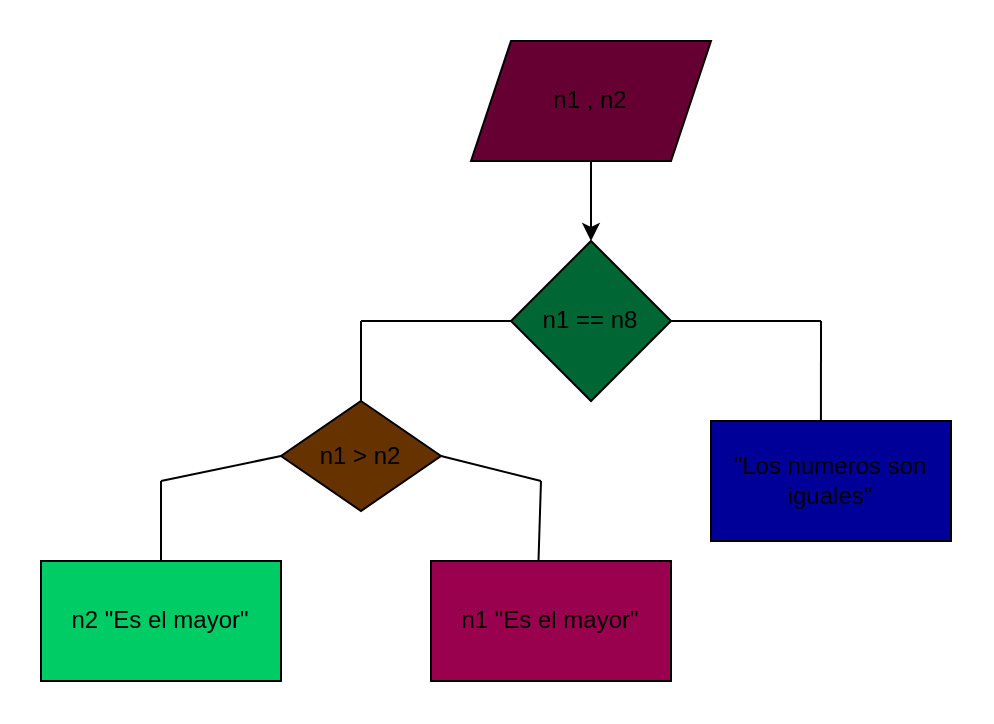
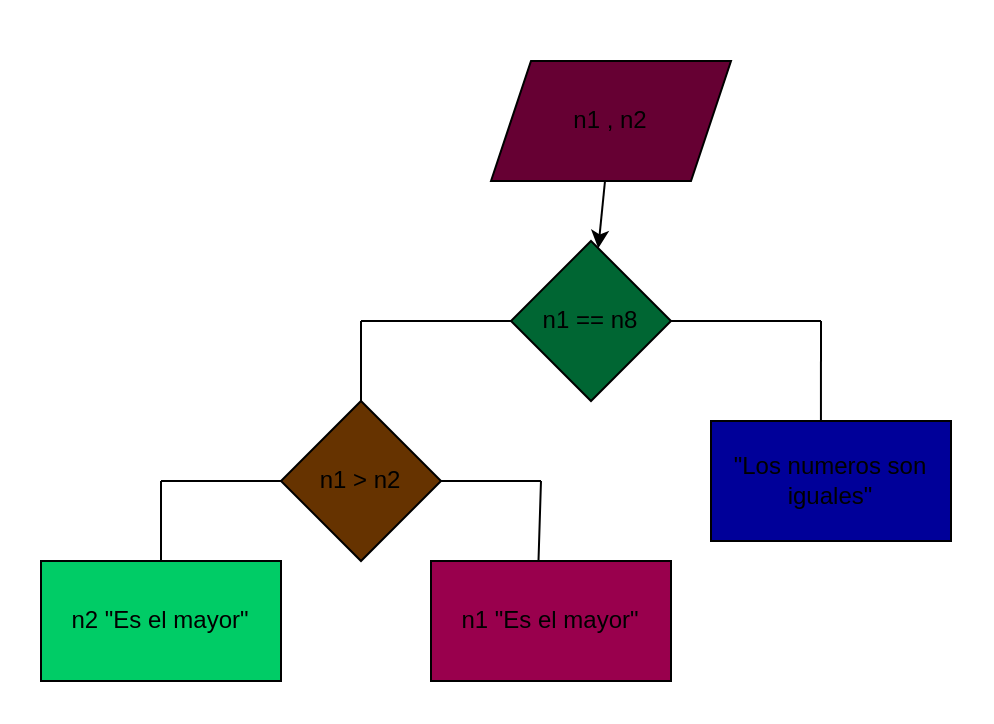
  <mxCell id="0" />
  <mxCell id="1" parent="0" />
  <mxCell id="2" value="" style="edgeStyle=none;html=1;" edge="1" parent="1" source="3" target="4"><mxGeometry relative="1" as="geometry" /></mxCell>
- <mxCell id="3" value="n1 , n2" style="shape=parallelogram;perimeter=parallelogramPerimeter;whiteSpace=wrap;html=1;fixedSize=1;fillColor=#660033;" vertex="1" parent="1"><mxGeometry x="235" y="20" width="120" height="60" as="geometry" /></mxCell>
+ <mxCell id="3" value="n1 , n2" style="shape=parallelogram;perimeter=parallelogramPerimeter;whiteSpace=wrap;html=1;fixedSize=1;fillColor=#660033;" vertex="1" parent="1"><mxGeometry x="245" y="30" width="120" height="60" as="geometry" /></mxCell>
  <mxCell id="4" value="n1 == n8" style="rhombus;whiteSpace=wrap;html=1;fillColor=#006633;" vertex="1" parent="1"><mxGeometry x="255" y="120" width="80" height="80" as="geometry" /></mxCell>
  <mxCell id="5" value="" style="endArrow=none;html=1;exitX=1;exitY=0.5;exitDx=0;exitDy=0;" edge="1" parent="1" source="4"><mxGeometry width="50" height="50" relative="1" as="geometry"><mxPoint x="360" y="220" as="sourcePoint" /><mxPoint x="410" y="160" as="targetPoint" /></mxGeometry></mxCell>
  <mxCell id="6" value="" style="endArrow=none;html=1;exitX=0.458;exitY=0.167;exitDx=0;exitDy=0;exitPerimeter=0;" edge="1" parent="1" source="7"><mxGeometry width="50" height="50" relative="1" as="geometry"><mxPoint x="410" y="230" as="sourcePoint" /><mxPoint x="410" y="160" as="targetPoint" /><Array as="points" /></mxGeometry></mxCell>
  <mxCell id="7" value="&quot;Los numeros son iguales&quot;" style="rounded=0;whiteSpace=wrap;html=1;fillColor=#000099;" vertex="1" parent="1"><mxGeometry x="355" y="210" width="120" height="60" as="geometry" /></mxCell>
- <mxCell id="8" value="n1 &amp;gt; n2" style="rhombus;whiteSpace=wrap;html=1;fillColor=#663300;" vertex="1" parent="1"><mxGeometry x="140" y="200" width="80" height="55" as="geometry" /></mxCell>
+ <mxCell id="8" value="n1 &amp;gt; n2" style="rhombus;whiteSpace=wrap;html=1;fillColor=#663300;" vertex="1" parent="1"><mxGeometry x="140" y="200" width="80" height="80" as="geometry" /></mxCell>
  <mxCell id="9" value="" style="endArrow=none;html=1;entryX=0;entryY=0.5;entryDx=0;entryDy=0;" edge="1" parent="1" target="4"><mxGeometry width="50" height="50" relative="1" as="geometry"><mxPoint x="180" y="160" as="sourcePoint" /><mxPoint x="180" y="135" as="targetPoint" /></mxGeometry></mxCell>
  <mxCell id="10" value="" style="endArrow=none;html=1;exitX=0.5;exitY=0;exitDx=0;exitDy=0;" edge="1" parent="1" source="8"><mxGeometry width="50" height="50" relative="1" as="geometry"><mxPoint x="180" y="200" as="sourcePoint" /><mxPoint x="180" y="160" as="targetPoint" /></mxGeometry></mxCell>
  <mxCell id="11" value="" style="endArrow=none;html=1;exitX=1;exitY=0.5;exitDx=0;exitDy=0;" edge="1" parent="1" source="8"><mxGeometry width="50" height="50" relative="1" as="geometry"><mxPoint x="245" y="270" as="sourcePoint" /><mxPoint x="270" y="240" as="targetPoint" /></mxGeometry></mxCell>
  <mxCell id="12" value="" style="endArrow=none;html=1;entryX=0;entryY=0.5;entryDx=0;entryDy=0;" edge="1" parent="1" target="8"><mxGeometry width="50" height="50" relative="1" as="geometry"><mxPoint x="80" y="240" as="sourcePoint" /><mxPoint x="120" y="240" as="targetPoint" /></mxGeometry></mxCell>
  <mxCell id="13" value="" style="endArrow=none;html=1;exitX=0.448;exitY=-0.007;exitDx=0;exitDy=0;exitPerimeter=0;" edge="1" parent="1" source="15"><mxGeometry width="50" height="50" relative="1" as="geometry"><mxPoint x="270" y="290" as="sourcePoint" /><mxPoint x="270" y="240" as="targetPoint" /></mxGeometry></mxCell>
  <mxCell id="14" value="" style="endArrow=none;html=1;exitX=0.5;exitY=0;exitDx=0;exitDy=0;" edge="1" parent="1" source="16"><mxGeometry width="50" height="50" relative="1" as="geometry"><mxPoint x="80" y="290" as="sourcePoint" /><mxPoint x="80" y="240" as="targetPoint" /><Array as="points" /></mxGeometry></mxCell>
  <mxCell id="15" value="n1 &quot;Es el mayor&quot;" style="rounded=0;whiteSpace=wrap;html=1;fillColor=#99004D;" vertex="1" parent="1"><mxGeometry x="215" y="280" width="120" height="60" as="geometry" /></mxCell>
  <mxCell id="16" value="n2 &quot;Es el mayor&quot;" style="rounded=0;whiteSpace=wrap;html=1;fillColor=#00CC66;" vertex="1" parent="1"><mxGeometry x="20" y="280" width="120" height="60" as="geometry" /></mxCell>
